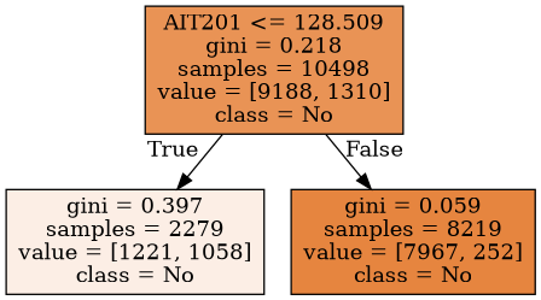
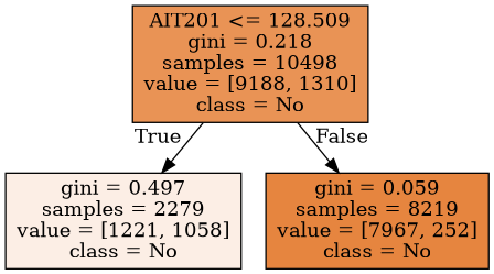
  digraph {
    node [color=black shape=box style=filled]
    edge [labeldistance=2.5]
    n1 [fillcolor="#e99355" label="AIT201 <= 128.509\ngini = 0.218\nsamples = 10498\nvalue = [9188, 1310]\nclass = No"]
-   n2 [fillcolor="#fceee5" label="gini = 0.397\nsamples = 2279\nvalue = [1221, 1058]\nclass = No"]
+   n2 [fillcolor="#fceee5" label="gini = 0.497\nsamples = 2279\nvalue = [1221, 1058]\nclass = No"]
    n3 [fillcolor="#e6853f" label="gini = 0.059\nsamples = 8219\nvalue = [7967, 252]\nclass = No"]
    n1 -> n2 [headlabel=True labelangle=45]
    n1 -> n3 [headlabel=False labelangle=-45]
  }
